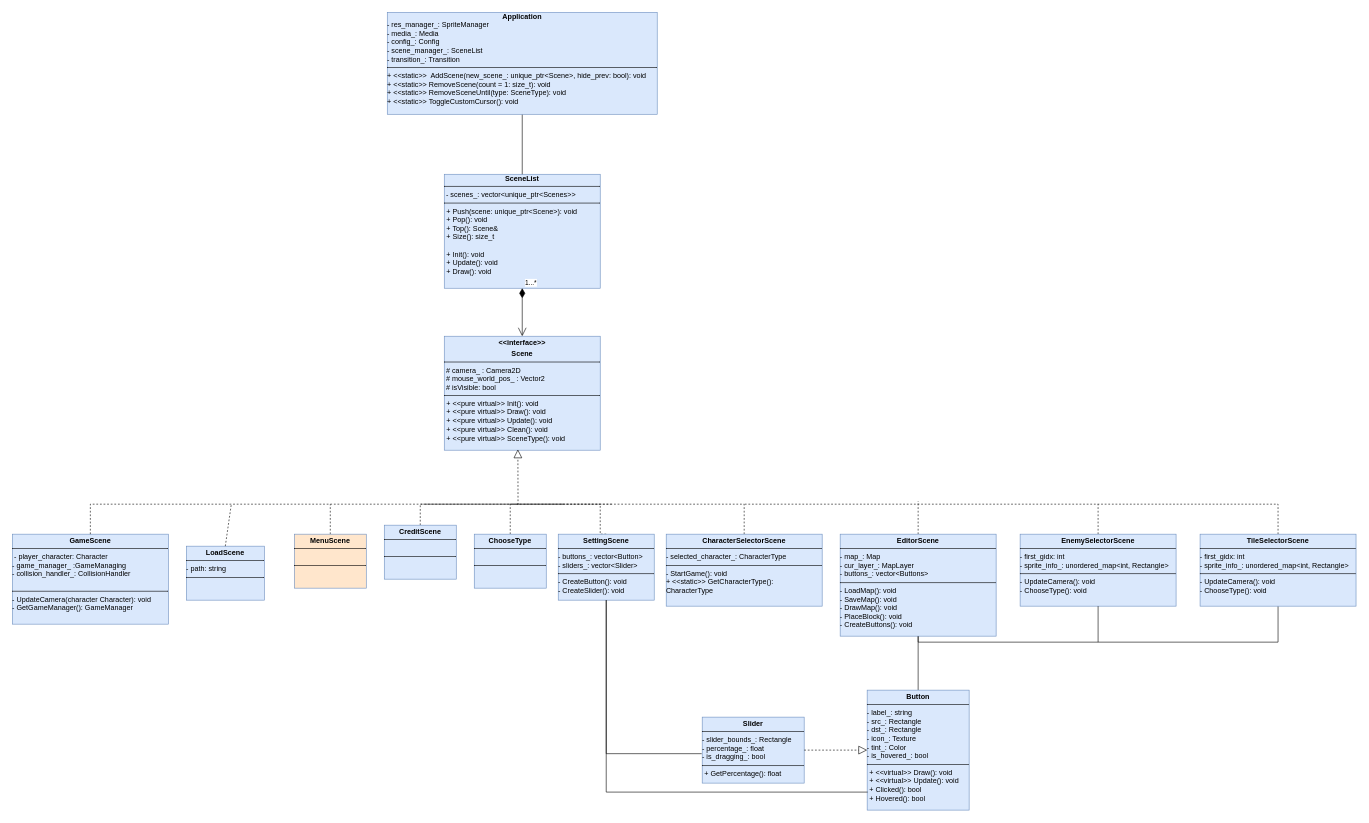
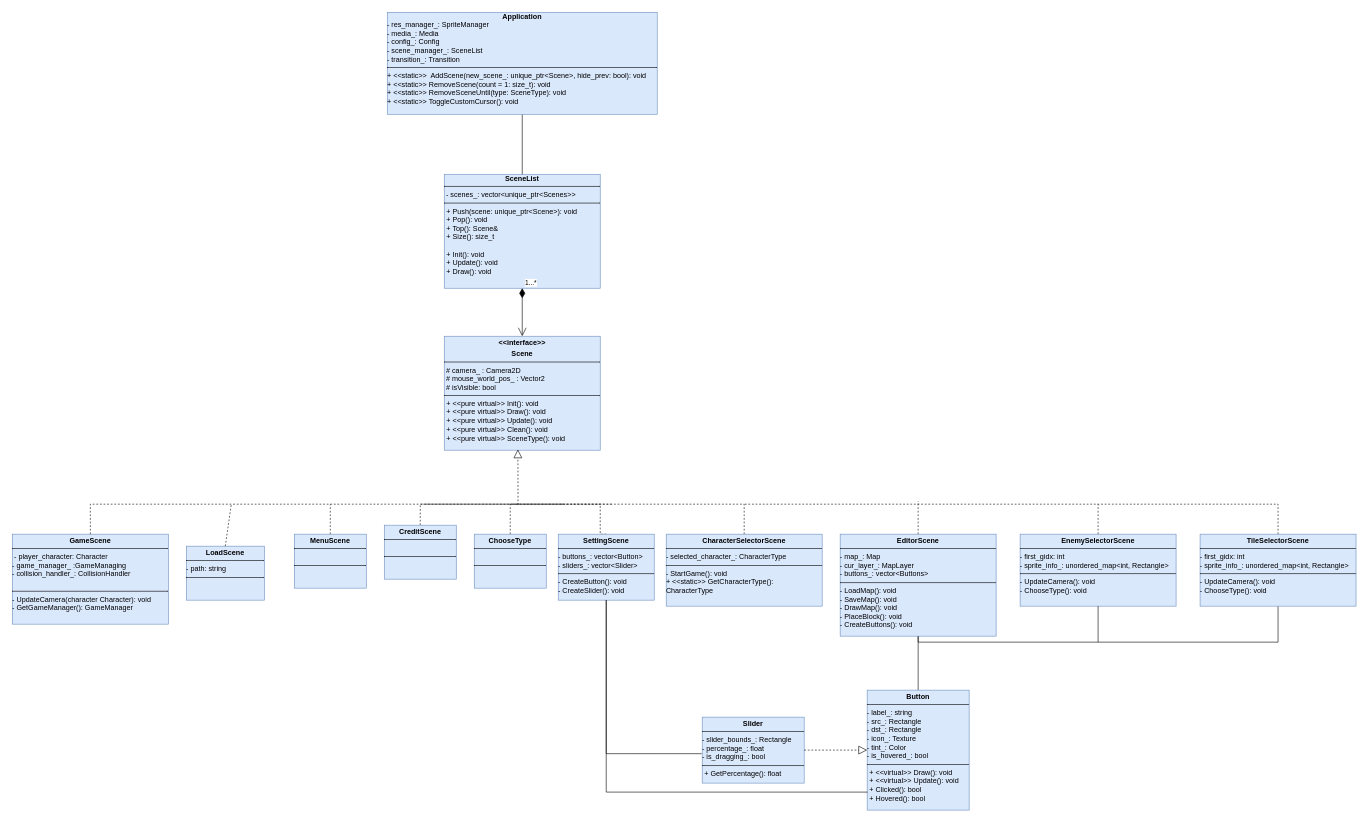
  <mxCell id="0" />
  <mxCell id="1" parent="0" />
  <mxCell id="2" value="&lt;p style=&quot;margin:0px;margin-top:4px;text-align:center;&quot;&gt;&lt;b&gt;&amp;lt;&amp;lt;interface&amp;gt;&amp;gt;&lt;/b&gt;&lt;/p&gt;&lt;p style=&quot;margin:0px;margin-top:4px;text-align:center;&quot;&gt;&lt;b&gt;Scene&lt;/b&gt;&lt;/p&gt;&lt;hr size=&quot;1&quot; style=&quot;border-style:solid;&quot;&gt;&lt;div&gt;&amp;nbsp;# camera_ : Camera2D&lt;/div&gt;&lt;div&gt;&amp;nbsp;# mouse_world_pos_ : Vector2&lt;/div&gt;&lt;div&gt;&amp;nbsp;# isVisible: bool&lt;/div&gt;&lt;hr size=&quot;1&quot; style=&quot;border-style:solid;&quot;&gt;&lt;p style=&quot;margin:0px;margin-left:4px;&quot;&gt;+ &amp;lt;&amp;lt;pure virtual&amp;gt;&amp;gt; Init(): void&lt;/p&gt;&lt;p style=&quot;margin:0px;margin-left:4px;&quot;&gt;+ &amp;lt;&amp;lt;pure virtual&amp;gt;&amp;gt; Draw(): void&lt;/p&gt;&lt;p style=&quot;margin:0px;margin-left:4px;&quot;&gt;+ &amp;lt;&amp;lt;pure virtual&amp;gt;&amp;gt; Update(): void&lt;/p&gt;&lt;p style=&quot;margin:0px;margin-left:4px;&quot;&gt;+ &amp;lt;&amp;lt;pure virtual&amp;gt;&amp;gt; Clean(): void&lt;/p&gt;&lt;p style=&quot;margin:0px;margin-left:4px;&quot;&gt;+ &amp;lt;&amp;lt;pure virtual&amp;gt;&amp;gt; SceneType(): void&lt;/p&gt;" style="verticalAlign=top;align=left;overflow=fill;html=1;whiteSpace=wrap;fillColor=#dae8fc;strokeColor=#6c8ebf;" vertex="1" parent="1"><mxGeometry x="740" y="560" width="260" height="190" as="geometry" /></mxCell>
  <mxCell id="3" value="&lt;p style=&quot;margin:0px;margin-top:4px;text-align:center;&quot;&gt;&lt;b&gt;GameScene&lt;/b&gt;&lt;/p&gt;&lt;hr size=&quot;1&quot; style=&quot;border-style:solid;&quot;&gt;&lt;div&gt;&amp;nbsp;- player_character: Character&lt;/div&gt;&lt;div&gt;- game_manager_ :GameManaging&lt;/div&gt;&lt;div&gt;- collision_handler_: CollisionHandler&lt;/div&gt;&lt;br&gt;&lt;hr size=&quot;1&quot; style=&quot;border-style:solid;&quot;&gt;&lt;div&gt;- UpdateCamera(character Character): void&lt;/div&gt;&lt;div&gt;- GetGameManager(): GameManager&lt;/div&gt;&lt;div&gt;&lt;br&gt;&lt;/div&gt;&lt;div&gt;&lt;br&gt;&lt;/div&gt;" style="verticalAlign=top;align=left;overflow=fill;html=1;whiteSpace=wrap;fillColor=#dae8fc;strokeColor=#6c8ebf;" vertex="1" parent="1"><mxGeometry x="20" y="890" width="260" height="150" as="geometry" /></mxCell>
  <mxCell id="4" value="" style="endArrow=block;dashed=1;endFill=0;endSize=12;html=1;rounded=0;exitX=0.5;exitY=0;exitDx=0;exitDy=0;entryX=0.472;entryY=0.993;entryDx=0;entryDy=0;entryPerimeter=0;" edge="1" parent="1" source="3" target="2"><mxGeometry width="160" relative="1" as="geometry"><mxPoint x="-120" y="790" as="sourcePoint" /><mxPoint x="40" y="790" as="targetPoint" /><Array as="points"><mxPoint x="150" y="840" /><mxPoint x="203" y="840" /><mxPoint x="863" y="840" /></Array></mxGeometry></mxCell>
  <mxCell id="5" value="&lt;p style=&quot;margin:0px;margin-top:4px;text-align:center;&quot;&gt;&lt;b&gt;LoadScene&lt;/b&gt;&lt;/p&gt;&lt;hr size=&quot;1&quot; style=&quot;border-style:solid;&quot;&gt;&lt;div&gt;- path: string&lt;/div&gt;&lt;hr size=&quot;1&quot; style=&quot;border-style:solid;&quot;&gt;&lt;br&gt;&lt;div&gt;&lt;br&gt;&lt;/div&gt;&lt;div&gt;&lt;br&gt;&lt;/div&gt;" style="verticalAlign=top;align=left;overflow=fill;html=1;whiteSpace=wrap;fillColor=#dae8fc;strokeColor=#6c8ebf;" vertex="1" parent="1"><mxGeometry x="310" y="910" width="130" height="90" as="geometry" /></mxCell>
  <mxCell id="6" value="" style="endArrow=none;dashed=1;endFill=0;endSize=12;html=1;rounded=0;exitX=0.5;exitY=0;exitDx=0;exitDy=0;" edge="1" parent="1" source="5"><mxGeometry width="160" relative="1" as="geometry"><mxPoint x="360" y="820" as="sourcePoint" /><mxPoint x="385" y="840" as="targetPoint" /><Array as="points" /></mxGeometry></mxCell>
  <mxCell id="7" style="edgeStyle=orthogonalEdgeStyle;rounded=0;orthogonalLoop=1;jettySize=auto;html=1;dashed=1;endArrow=none;endFill=0;" edge="1" parent="1" source="9"><mxGeometry relative="1" as="geometry"><mxPoint x="1240" y="840" as="targetPoint" /><Array as="points"><mxPoint x="1530" y="840" /></Array></mxGeometry></mxCell>
  <mxCell id="8" style="edgeStyle=orthogonalEdgeStyle;rounded=0;orthogonalLoop=1;jettySize=auto;html=1;endArrow=none;endFill=0;" edge="1" parent="1" source="9" target="26"><mxGeometry relative="1" as="geometry" /></mxCell>
  <mxCell id="9" value="&lt;p style=&quot;margin:0px;margin-top:4px;text-align:center;&quot;&gt;&lt;b&gt;EditorScene&lt;/b&gt;&lt;/p&gt;&lt;hr size=&quot;1&quot; style=&quot;border-style:solid;&quot;&gt;&lt;div&gt;- map_: Map&lt;/div&gt;&lt;div&gt;- cur_layer_: MapLayer&lt;/div&gt;&lt;div&gt;- buttons_: vector&amp;lt;Buttons&amp;gt;&lt;/div&gt;&lt;hr size=&quot;1&quot; style=&quot;border-style:solid;&quot;&gt;&lt;div&gt;- LoadMap(): void&lt;/div&gt;&lt;div&gt;- SaveMap(): void&lt;/div&gt;&lt;div&gt;- DrawMap(): void&lt;/div&gt;&lt;div&gt;- PlaceBlock(): void&lt;/div&gt;&lt;div&gt;- CreateButtons(): void&lt;/div&gt;&lt;div&gt;&lt;br&gt;&lt;/div&gt;&lt;div&gt;&lt;br&gt;&lt;/div&gt;" style="verticalAlign=top;align=left;overflow=fill;html=1;whiteSpace=wrap;fillColor=#dae8fc;strokeColor=#6c8ebf;" vertex="1" parent="1"><mxGeometry x="1400" y="890" width="260" height="170" as="geometry" /></mxCell>
  <mxCell id="10" style="edgeStyle=orthogonalEdgeStyle;rounded=0;orthogonalLoop=1;jettySize=auto;html=1;endArrow=none;endFill=0;dashed=1;exitX=0.5;exitY=0;exitDx=0;exitDy=0;" edge="1" parent="1" source="11"><mxGeometry relative="1" as="geometry"><mxPoint x="705" y="840" as="targetPoint" /><Array as="points"><mxPoint x="1000" y="840" /></Array></mxGeometry></mxCell>
  <mxCell id="11" value="&lt;p style=&quot;margin:0px;margin-top:4px;text-align:center;&quot;&gt;&lt;b&gt;SettingScene&lt;/b&gt;&lt;/p&gt;&lt;hr size=&quot;1&quot; style=&quot;border-style:solid;&quot;&gt;&lt;div&gt;- buttons_: vector&amp;lt;Button&amp;gt;&lt;/div&gt;&lt;div&gt;- sliders_: vector&amp;lt;Slider&amp;gt;&lt;/div&gt;&lt;hr size=&quot;1&quot; style=&quot;border-style:solid;&quot;&gt;&lt;div&gt;- CreateButton(): void&lt;/div&gt;&lt;div&gt;- CreateSlider(): void&lt;/div&gt;&lt;div&gt;&lt;br&gt;&lt;/div&gt;&lt;div&gt;&lt;br&gt;&lt;/div&gt;" style="verticalAlign=top;align=left;overflow=fill;html=1;whiteSpace=wrap;fillColor=#dae8fc;strokeColor=#6c8ebf;" vertex="1" parent="1"><mxGeometry x="930" y="890" width="160" height="110" as="geometry" /></mxCell>
  <mxCell id="12" style="edgeStyle=orthogonalEdgeStyle;rounded=0;orthogonalLoop=1;jettySize=auto;html=1;exitX=0.5;exitY=0;exitDx=0;exitDy=0;dashed=1;endArrow=none;endFill=0;" edge="1" parent="1" source="13"><mxGeometry relative="1" as="geometry"><mxPoint x="550" y="840" as="targetPoint" /><Array as="points"><mxPoint x="550" y="840" /></Array></mxGeometry></mxCell>
- <mxCell id="13" value="&lt;p style=&quot;margin:0px;margin-top:4px;text-align:center;&quot;&gt;&lt;b&gt;MenuScene&lt;/b&gt;&lt;/p&gt;&lt;hr size=&quot;1&quot; style=&quot;border-style:solid;&quot;&gt;&lt;br&gt;&lt;hr size=&quot;1&quot; style=&quot;border-style:solid;&quot;&gt;&lt;br&gt;&lt;div&gt;&lt;br&gt;&lt;/div&gt;&lt;div&gt;&lt;br&gt;&lt;/div&gt;" style="verticalAlign=top;align=left;overflow=fill;html=1;whiteSpace=wrap;fillColor=#ffe6cc;strokeColor=#6c8ebf;" vertex="1" parent="1"><mxGeometry x="490" y="890" width="120" height="90" as="geometry" /></mxCell>
+ <mxCell id="13" value="&lt;p style=&quot;margin:0px;margin-top:4px;text-align:center;&quot;&gt;&lt;b&gt;MenuScene&lt;/b&gt;&lt;/p&gt;&lt;hr size=&quot;1&quot; style=&quot;border-style:solid;&quot;&gt;&lt;br&gt;&lt;hr size=&quot;1&quot; style=&quot;border-style:solid;&quot;&gt;&lt;br&gt;&lt;div&gt;&lt;br&gt;&lt;/div&gt;&lt;div&gt;&lt;br&gt;&lt;/div&gt;" style="verticalAlign=top;align=left;overflow=fill;html=1;whiteSpace=wrap;fillColor=#dae8fc;strokeColor=#6c8ebf;" vertex="1" parent="1"><mxGeometry x="490" y="890" width="120" height="90" as="geometry" /></mxCell>
  <mxCell id="14" style="edgeStyle=orthogonalEdgeStyle;rounded=0;orthogonalLoop=1;jettySize=auto;html=1;dashed=1;endArrow=none;endFill=0;" edge="1" parent="1" source="15"><mxGeometry relative="1" as="geometry"><mxPoint x="940" y="840" as="targetPoint" /><Array as="points"><mxPoint x="700" y="840" /></Array></mxGeometry></mxCell>
  <mxCell id="15" value="&lt;p style=&quot;margin:0px;margin-top:4px;text-align:center;&quot;&gt;&lt;b&gt;CreditScene&lt;/b&gt;&lt;/p&gt;&lt;hr size=&quot;1&quot; style=&quot;border-style:solid;&quot;&gt;&lt;div&gt;&lt;br&gt;&lt;/div&gt;&lt;hr size=&quot;1&quot; style=&quot;border-style:solid;&quot;&gt;&lt;br&gt;&lt;div&gt;&lt;br&gt;&lt;/div&gt;&lt;div&gt;&lt;br&gt;&lt;/div&gt;" style="verticalAlign=top;align=left;overflow=fill;html=1;whiteSpace=wrap;fillColor=#dae8fc;strokeColor=#6c8ebf;" vertex="1" parent="1"><mxGeometry x="640" y="875" width="120" height="90" as="geometry" /></mxCell>
  <mxCell id="16" style="edgeStyle=orthogonalEdgeStyle;rounded=0;orthogonalLoop=1;jettySize=auto;html=1;endArrow=none;endFill=0;dashed=1;exitX=0.5;exitY=0;exitDx=0;exitDy=0;" edge="1" parent="1" source="17"><mxGeometry relative="1" as="geometry"><mxPoint x="860" y="840" as="targetPoint" /><Array as="points"><mxPoint x="1240" y="840" /></Array></mxGeometry></mxCell>
  <mxCell id="17" value="&lt;p style=&quot;margin:0px;margin-top:4px;text-align:center;&quot;&gt;&lt;b&gt;CharacterSelectorScene&lt;/b&gt;&lt;/p&gt;&lt;hr size=&quot;1&quot; style=&quot;border-style:solid;&quot;&gt;- selected_character_: CharacterType&lt;hr size=&quot;1&quot; style=&quot;border-style:solid;&quot;&gt;&lt;div&gt;- StartGame(): void&lt;/div&gt;&lt;div&gt;+ &amp;lt;&amp;lt;static&amp;gt;&amp;gt; GetCharacterType(): CharacterType&lt;/div&gt;&lt;div&gt;&lt;br&gt;&lt;/div&gt;&lt;div&gt;&lt;br&gt;&lt;/div&gt;" style="verticalAlign=top;align=left;overflow=fill;html=1;whiteSpace=wrap;fillColor=#dae8fc;strokeColor=#6c8ebf;" vertex="1" parent="1"><mxGeometry x="1110" y="890" width="260" height="120" as="geometry" /></mxCell>
  <mxCell id="18" style="edgeStyle=orthogonalEdgeStyle;rounded=0;orthogonalLoop=1;jettySize=auto;html=1;dashed=1;endArrow=none;endFill=0;" edge="1" parent="1" source="19"><mxGeometry relative="1" as="geometry"><mxPoint x="1530" y="835" as="targetPoint" /><Array as="points"><mxPoint x="1830" y="840" /><mxPoint x="1530" y="840" /></Array></mxGeometry></mxCell>
  <mxCell id="19" value="&lt;p style=&quot;margin:0px;margin-top:4px;text-align:center;&quot;&gt;&lt;b&gt;EnemySelectorScene&lt;/b&gt;&lt;/p&gt;&lt;hr size=&quot;1&quot; style=&quot;border-style:solid;&quot;&gt;&lt;div&gt;- first_gidx: int&lt;/div&gt;&lt;div&gt;- sprite_info_: unordered_map&amp;lt;int, Rectangle&amp;gt;&lt;/div&gt;&lt;hr size=&quot;1&quot; style=&quot;border-style:solid;&quot;&gt;&lt;div&gt;- UpdateCamera(): void&lt;/div&gt;&lt;div&gt;- ChooseType(): void&lt;/div&gt;&lt;div&gt;&lt;br&gt;&lt;/div&gt;&lt;div&gt;&lt;br&gt;&lt;/div&gt;" style="verticalAlign=top;align=left;overflow=fill;html=1;whiteSpace=wrap;fillColor=#dae8fc;strokeColor=#6c8ebf;" vertex="1" parent="1"><mxGeometry x="1700" y="890" width="260" height="120" as="geometry" /></mxCell>
  <mxCell id="20" style="edgeStyle=orthogonalEdgeStyle;rounded=0;orthogonalLoop=1;jettySize=auto;html=1;dashed=1;endArrow=none;endFill=0;" edge="1" parent="1" source="22"><mxGeometry relative="1" as="geometry"><mxPoint x="1830" y="840" as="targetPoint" /><Array as="points"><mxPoint x="2130" y="840" /><mxPoint x="1830" y="840" /></Array></mxGeometry></mxCell>
  <mxCell id="21" style="edgeStyle=orthogonalEdgeStyle;rounded=0;orthogonalLoop=1;jettySize=auto;html=1;endArrow=none;endFill=0;" edge="1" parent="1" source="22"><mxGeometry relative="1" as="geometry"><mxPoint x="1830" y="1070" as="targetPoint" /><Array as="points"><mxPoint x="2130" y="1070" /></Array></mxGeometry></mxCell>
  <mxCell id="22" value="&lt;p style=&quot;margin:0px;margin-top:4px;text-align:center;&quot;&gt;&lt;b&gt;TileSelectorScene&lt;/b&gt;&lt;/p&gt;&lt;hr size=&quot;1&quot; style=&quot;border-style:solid;&quot;&gt;&lt;div&gt;- first_gidx: int&lt;/div&gt;&lt;div&gt;- sprite_info_: unordered_map&amp;lt;int, Rectangle&amp;gt;&lt;/div&gt;&lt;hr size=&quot;1&quot; style=&quot;border-style:solid;&quot;&gt;&lt;div&gt;- UpdateCamera(): void&lt;/div&gt;&lt;div&gt;- ChooseType(): void&lt;/div&gt;&lt;div&gt;&lt;br&gt;&lt;/div&gt;&lt;div&gt;&lt;br&gt;&lt;/div&gt;" style="verticalAlign=top;align=left;overflow=fill;html=1;whiteSpace=wrap;fillColor=#dae8fc;strokeColor=#6c8ebf;" vertex="1" parent="1"><mxGeometry x="2000" y="890" width="260" height="120" as="geometry" /></mxCell>
  <mxCell id="23" style="edgeStyle=orthogonalEdgeStyle;rounded=0;orthogonalLoop=1;jettySize=auto;html=1;endArrow=none;endFill=0;dashed=1;" edge="1" parent="1" source="24"><mxGeometry relative="1" as="geometry"><mxPoint x="1020" y="840" as="targetPoint" /><Array as="points"><mxPoint x="850" y="840" /></Array></mxGeometry></mxCell>
  <mxCell id="24" value="&lt;p style=&quot;margin:0px;margin-top:4px;text-align:center;&quot;&gt;&lt;b&gt;ChooseType&lt;/b&gt;&lt;/p&gt;&lt;hr size=&quot;1&quot; style=&quot;border-style:solid;&quot;&gt;&lt;div&gt;&lt;br&gt;&lt;/div&gt;&lt;hr size=&quot;1&quot; style=&quot;border-style:solid;&quot;&gt;&lt;br&gt;&lt;div&gt;&lt;br&gt;&lt;/div&gt;&lt;div&gt;&lt;br&gt;&lt;/div&gt;" style="verticalAlign=top;align=left;overflow=fill;html=1;whiteSpace=wrap;fillColor=#dae8fc;strokeColor=#6c8ebf;" vertex="1" parent="1"><mxGeometry x="790" y="890" width="120" height="90" as="geometry" /></mxCell>
  <mxCell id="25" value="" style="endArrow=none;html=1;edgeStyle=orthogonalEdgeStyle;rounded=0;exitX=0.5;exitY=1;exitDx=0;exitDy=0;entryX=0.5;entryY=1;entryDx=0;entryDy=0;" edge="1" parent="1" source="9" target="19"><mxGeometry relative="1" as="geometry"><mxPoint x="1590" y="1080" as="sourcePoint" /><mxPoint x="1750" y="1080" as="targetPoint" /><Array as="points"><mxPoint x="1530" y="1070" /><mxPoint x="1830" y="1070" /></Array></mxGeometry></mxCell>
  <mxCell id="26" value="&lt;p style=&quot;margin:0px;margin-top:4px;text-align:center;&quot;&gt;&lt;b&gt;Button&lt;/b&gt;&lt;/p&gt;&lt;hr size=&quot;1&quot; style=&quot;border-style:solid;&quot;&gt;&lt;div&gt;- label_: string&lt;/div&gt;&lt;div&gt;- src_: Rectangle&lt;/div&gt;&lt;div&gt;- dst_: Rectangle&lt;/div&gt;&lt;div&gt;- icon_: Texture&lt;/div&gt;&lt;div&gt;- tint_: Color&lt;/div&gt;&lt;div&gt;- is_hovered_: bool&lt;/div&gt;&lt;hr size=&quot;1&quot; style=&quot;border-style:solid;&quot;&gt;&lt;p style=&quot;margin:0px;margin-left:4px;&quot;&gt;+ &amp;lt;&amp;lt;virtual&amp;gt;&amp;gt; Draw(): void&lt;/p&gt;&lt;p style=&quot;margin:0px;margin-left:4px;&quot;&gt;+ &amp;lt;&amp;lt;virtual&amp;gt;&amp;gt; Update(): void&lt;/p&gt;&lt;p style=&quot;margin:0px;margin-left:4px;&quot;&gt;+ Clicked(): bool&lt;/p&gt;&lt;p style=&quot;margin:0px;margin-left:4px;&quot;&gt;+ Hovered(): bool&lt;/p&gt;" style="verticalAlign=top;align=left;overflow=fill;html=1;whiteSpace=wrap;fillColor=#dae8fc;strokeColor=#6c8ebf;" vertex="1" parent="1"><mxGeometry x="1445" y="1150" width="170" height="200" as="geometry" /></mxCell>
  <mxCell id="27" value="&lt;div align=&quot;center&quot;&gt;&lt;b&gt;SceneList&lt;/b&gt;&lt;/div&gt;&lt;hr size=&quot;1&quot; style=&quot;border-style:solid;&quot;&gt;&amp;nbsp;- scenes_: vector&amp;lt;unique_ptr&amp;lt;Scenes&amp;gt;&amp;gt;&lt;hr size=&quot;1&quot; style=&quot;border-style:solid;&quot;&gt;&lt;p style=&quot;margin:0px;margin-left:4px;&quot;&gt;+ Push(scene: unique_ptr&amp;lt;Scene&amp;gt;): void&lt;/p&gt;&lt;p style=&quot;margin:0px;margin-left:4px;&quot;&gt;+ Pop(): void&lt;/p&gt;&lt;p style=&quot;margin:0px;margin-left:4px;&quot;&gt;+ Top(): Scene&amp;amp;&lt;/p&gt;&lt;p style=&quot;margin:0px;margin-left:4px;&quot;&gt;+ Size(): size_t&lt;/p&gt;&lt;p style=&quot;margin:0px;margin-left:4px;&quot;&gt;&lt;br&gt;&lt;/p&gt;&lt;p style=&quot;margin:0px;margin-left:4px;&quot;&gt;+ Init(): void&lt;/p&gt;&lt;p style=&quot;margin:0px;margin-left:4px;&quot;&gt;+ Update(): void&lt;/p&gt;&lt;p style=&quot;margin:0px;margin-left:4px;&quot;&gt;+ Draw(): void&lt;/p&gt;" style="verticalAlign=top;align=left;overflow=fill;html=1;whiteSpace=wrap;fillColor=#dae8fc;strokeColor=#6c8ebf;" vertex="1" parent="1"><mxGeometry x="740" y="290" width="260" height="190" as="geometry" /></mxCell>
  <mxCell id="28" value="1...*" style="endArrow=open;html=1;endSize=12;startArrow=diamondThin;startSize=14;startFill=1;edgeStyle=orthogonalEdgeStyle;align=left;verticalAlign=bottom;rounded=0;exitX=0.5;exitY=1;exitDx=0;exitDy=0;" edge="1" parent="1" source="27" target="2"><mxGeometry x="-1" y="3" relative="1" as="geometry"><mxPoint x="670" y="540" as="sourcePoint" /><mxPoint x="830" y="540" as="targetPoint" /></mxGeometry></mxCell>
  <mxCell id="29" value="&lt;p style=&quot;margin:0px;margin-top:4px;text-align:center;&quot;&gt;&lt;b&gt;Slider&lt;/b&gt;&lt;/p&gt;&lt;hr size=&quot;1&quot; style=&quot;border-style:solid;&quot;&gt;&lt;div&gt;- slider_bounds_: Rectangle&lt;/div&gt;&lt;div&gt;- percentage_: float&lt;/div&gt;&lt;div&gt;- is_dragging_: bool&lt;/div&gt;&lt;hr size=&quot;1&quot; style=&quot;border-style:solid;&quot;&gt;&lt;p style=&quot;margin:0px;margin-left:4px;&quot;&gt;+ GetPercentage(): float&lt;/p&gt;" style="verticalAlign=top;align=left;overflow=fill;html=1;whiteSpace=wrap;fillColor=#dae8fc;strokeColor=#6c8ebf;" vertex="1" parent="1"><mxGeometry x="1170" y="1195" width="170" height="110" as="geometry" /></mxCell>
  <mxCell id="30" value="" style="endArrow=block;dashed=1;endFill=0;endSize=12;html=1;rounded=0;exitX=1;exitY=0.5;exitDx=0;exitDy=0;entryX=0;entryY=0.5;entryDx=0;entryDy=0;" edge="1" parent="1" source="29" target="26"><mxGeometry width="160" relative="1" as="geometry"><mxPoint x="1380" y="1230" as="sourcePoint" /><mxPoint x="1540" y="1230" as="targetPoint" /></mxGeometry></mxCell>
  <mxCell id="31" style="edgeStyle=orthogonalEdgeStyle;rounded=0;orthogonalLoop=1;jettySize=auto;html=1;entryX=-0.005;entryY=0.554;entryDx=0;entryDy=0;entryPerimeter=0;endArrow=none;endFill=0;" edge="1" parent="1" source="11" target="29"><mxGeometry relative="1" as="geometry"><Array as="points"><mxPoint x="1010" y="1256" /></Array></mxGeometry></mxCell>
  <mxCell id="32" value="" style="endArrow=none;endFill=0;html=1;edgeStyle=orthogonalEdgeStyle;align=left;verticalAlign=top;rounded=0;entryX=0.005;entryY=0.85;entryDx=0;entryDy=0;entryPerimeter=0;exitX=0.5;exitY=1;exitDx=0;exitDy=0;" edge="1" parent="1" source="11" target="26"><mxGeometry x="-1" relative="1" as="geometry"><mxPoint x="1090" y="1140" as="sourcePoint" /><mxPoint x="1250" y="1140" as="targetPoint" /></mxGeometry></mxCell>
  <mxCell id="33" style="edgeStyle=orthogonalEdgeStyle;rounded=0;orthogonalLoop=1;jettySize=auto;html=1;entryX=0.5;entryY=0;entryDx=0;entryDy=0;endArrow=none;endFill=0;" edge="1" parent="1" source="34" target="27"><mxGeometry relative="1" as="geometry" /></mxCell>
  <mxCell id="34" value="&lt;div align=&quot;center&quot;&gt;&lt;b&gt;Application&lt;/b&gt;&lt;/div&gt;&lt;div&gt;- res_manager_: SpriteManager&lt;/div&gt;&lt;div&gt;- media_: Media&lt;/div&gt;&lt;div&gt;- config_: Config&lt;/div&gt;&lt;div&gt;- scene_manager_: SceneList&lt;/div&gt;&lt;div&gt;- transition_: Transition&lt;/div&gt;&lt;hr size=&quot;1&quot; style=&quot;border-style:solid;&quot;&gt;&lt;div&gt;+ &amp;lt;&amp;lt;static&amp;gt;&amp;gt;&amp;nbsp; AddScene(new_scene_: unique_ptr&amp;lt;Scene&amp;gt;, hide_prev: bool): void&lt;/div&gt;&lt;div&gt;+ &amp;lt;&amp;lt;static&amp;gt;&amp;gt; RemoveScene(count = 1: size_t): void&lt;/div&gt;&lt;div&gt;+ &amp;lt;&amp;lt;static&amp;gt;&amp;gt; RemoveSceneUntil(type: SceneType): void&lt;/div&gt;&lt;div&gt;+ &amp;lt;&amp;lt;static&amp;gt;&amp;gt; ToggleCustomCursor(): void&lt;/div&gt;" style="verticalAlign=top;align=left;overflow=fill;html=1;whiteSpace=wrap;fillColor=#dae8fc;strokeColor=#6c8ebf;" vertex="1" parent="1"><mxGeometry x="645" y="20" width="450" height="170" as="geometry" /></mxCell>
